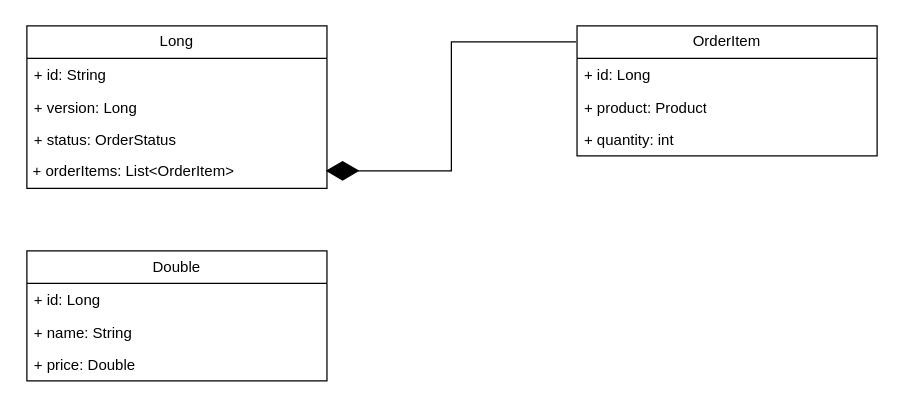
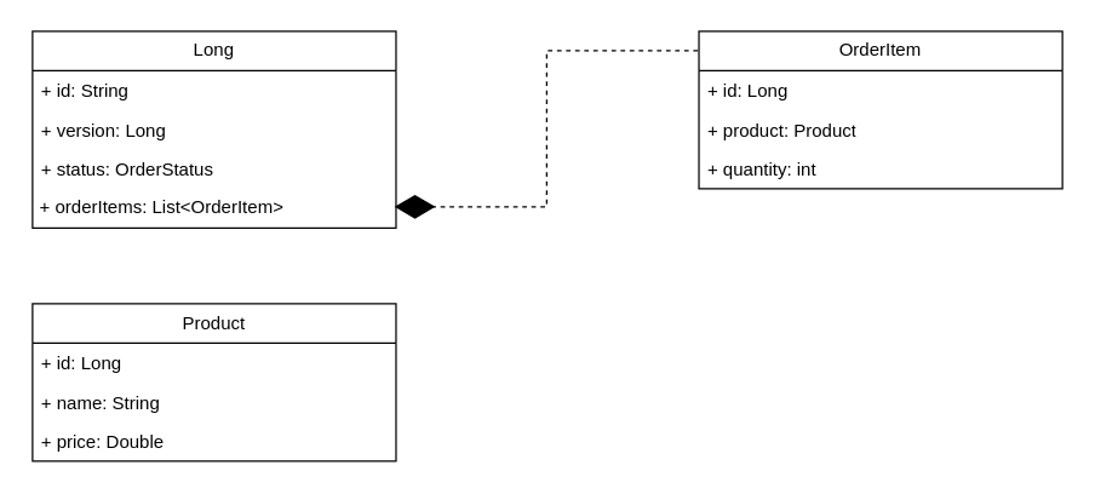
  <mxCell id="0" />
  <mxCell id="1" parent="0" />
  <mxCell id="2" value="Long" style="swimlane;fontStyle=0;childLayout=stackLayout;horizontal=1;startSize=26;fillColor=none;horizontalStack=0;resizeParent=1;resizeParentMax=0;resizeLast=0;collapsible=1;marginBottom=0;whiteSpace=wrap;html=1;" parent="1" vertex="1"><mxGeometry x="21" y="20" width="240" height="130" as="geometry" /></mxCell>
  <mxCell id="3" value="+ id: String" style="text;strokeColor=none;fillColor=none;align=left;verticalAlign=top;spacingLeft=4;spacingRight=4;overflow=hidden;rotatable=0;points=[[0,0.5],[1,0.5]];portConstraint=eastwest;whiteSpace=wrap;html=1;" parent="2" vertex="1"><mxGeometry y="26" width="240" height="26" as="geometry" /></mxCell>
  <mxCell id="4" value="+ version: Long" style="text;strokeColor=none;fillColor=none;align=left;verticalAlign=top;spacingLeft=4;spacingRight=4;overflow=hidden;rotatable=0;points=[[0,0.5],[1,0.5]];portConstraint=eastwest;whiteSpace=wrap;html=1;" parent="2" vertex="1"><mxGeometry y="52" width="240" height="78" as="geometry" /></mxCell>
  <mxCell id="5" value="OrderItem" style="swimlane;fontStyle=0;childLayout=stackLayout;horizontal=1;startSize=26;fillColor=none;horizontalStack=0;resizeParent=1;resizeParentMax=0;resizeLast=0;collapsible=1;marginBottom=0;whiteSpace=wrap;html=1;" parent="1" vertex="1"><mxGeometry x="461" y="20" width="240" height="104" as="geometry" /></mxCell>
  <mxCell id="6" value="+ id: Long" style="text;strokeColor=none;fillColor=none;align=left;verticalAlign=top;spacingLeft=4;spacingRight=4;overflow=hidden;rotatable=0;points=[[0,0.5],[1,0.5]];portConstraint=eastwest;whiteSpace=wrap;html=1;" parent="5" vertex="1"><mxGeometry y="26" width="240" height="26" as="geometry" /></mxCell>
  <mxCell id="7" value="+ product: Product" style="text;strokeColor=none;fillColor=none;align=left;verticalAlign=top;spacingLeft=4;spacingRight=4;overflow=hidden;rotatable=0;points=[[0,0.5],[1,0.5]];portConstraint=eastwest;whiteSpace=wrap;html=1;" parent="5" vertex="1"><mxGeometry y="52" width="240" height="26" as="geometry" /></mxCell>
  <mxCell id="8" value="+ quantity: int" style="text;strokeColor=none;fillColor=none;align=left;verticalAlign=top;spacingLeft=4;spacingRight=4;overflow=hidden;rotatable=0;points=[[0,0.5],[1,0.5]];portConstraint=eastwest;whiteSpace=wrap;html=1;" parent="5" vertex="1"><mxGeometry y="78" width="240" height="26" as="geometry" /></mxCell>
- <mxCell id="9" value="Double" style="swimlane;fontStyle=0;childLayout=stackLayout;horizontal=1;startSize=26;fillColor=none;horizontalStack=0;resizeParent=1;resizeParentMax=0;resizeLast=0;collapsible=1;marginBottom=0;whiteSpace=wrap;html=1;" parent="1" vertex="1"><mxGeometry x="21" y="200" width="240" height="104" as="geometry" /></mxCell>
+ <mxCell id="9" value="Product" style="swimlane;fontStyle=0;childLayout=stackLayout;horizontal=1;startSize=26;fillColor=none;horizontalStack=0;resizeParent=1;resizeParentMax=0;resizeLast=0;collapsible=1;marginBottom=0;whiteSpace=wrap;html=1;" parent="1" vertex="1"><mxGeometry x="21" y="200" width="240" height="104" as="geometry" /></mxCell>
  <mxCell id="10" value="+ id: Long" style="text;strokeColor=none;fillColor=none;align=left;verticalAlign=top;spacingLeft=4;spacingRight=4;overflow=hidden;rotatable=0;points=[[0,0.5],[1,0.5]];portConstraint=eastwest;whiteSpace=wrap;html=1;" parent="9" vertex="1"><mxGeometry y="26" width="240" height="26" as="geometry" /></mxCell>
  <mxCell id="11" value="+ name: String" style="text;strokeColor=none;fillColor=none;align=left;verticalAlign=top;spacingLeft=4;spacingRight=4;overflow=hidden;rotatable=0;points=[[0,0.5],[1,0.5]];portConstraint=eastwest;whiteSpace=wrap;html=1;" parent="9" vertex="1"><mxGeometry y="52" width="240" height="26" as="geometry" /></mxCell>
  <mxCell id="12" value="+ price: Double" style="text;strokeColor=none;fillColor=none;align=left;verticalAlign=top;spacingLeft=4;spacingRight=4;overflow=hidden;rotatable=0;points=[[0,0.5],[1,0.5]];portConstraint=eastwest;whiteSpace=wrap;html=1;" parent="9" vertex="1"><mxGeometry y="78" width="240" height="26" as="geometry" /></mxCell>
  <mxCell id="13" value="+ status: OrderStatus" style="text;strokeColor=none;fillColor=none;align=left;verticalAlign=top;spacingLeft=4;spacingRight=4;overflow=hidden;rotatable=0;points=[[0,0.5],[1,0.5]];portConstraint=eastwest;whiteSpace=wrap;html=1;" parent="1" vertex="1"><mxGeometry x="21" y="98" width="240" height="26" as="geometry" /></mxCell>
  <mxCell id="14" value="+ orderItems: List&amp;lt;OrderItem&amp;gt;" style="text;strokeColor=none;fillColor=none;align=left;verticalAlign=top;spacingLeft=4;spacingRight=4;overflow=hidden;rotatable=0;points=[[0,0.5],[1,0.5]];portConstraint=eastwest;whiteSpace=wrap;html=1;" parent="1" vertex="1"><mxGeometry x="20" y="123" width="240" height="26" as="geometry" /></mxCell>
- <mxCell id="15" value="" style="endArrow=diamondThin;endFill=1;endSize=24;html=1;rounded=0;entryX=1;entryY=0.5;entryDx=0;entryDy=0;edgeStyle=orthogonalEdgeStyle;exitX=-0.003;exitY=0.124;exitDx=0;exitDy=0;exitPerimeter=0;" parent="1" source="5" target="14" edge="1"><mxGeometry width="160" relative="1" as="geometry"><mxPoint x="481" y="10" as="sourcePoint" /><mxPoint x="371" y="140" as="targetPoint" /></mxGeometry></mxCell>
+ <mxCell id="15" value="" style="endArrow=diamondThin;endFill=1;endSize=24;html=1;rounded=0;entryX=1;entryY=0.5;entryDx=0;entryDy=0;edgeStyle=orthogonalEdgeStyle;exitX=-0.003;exitY=0.124;exitDx=0;exitDy=0;exitPerimeter=0;dashed=1;" parent="1" source="5" target="14" edge="1"><mxGeometry width="160" relative="1" as="geometry"><mxPoint x="481" y="10" as="sourcePoint" /><mxPoint x="371" y="140" as="targetPoint" /></mxGeometry></mxCell>
